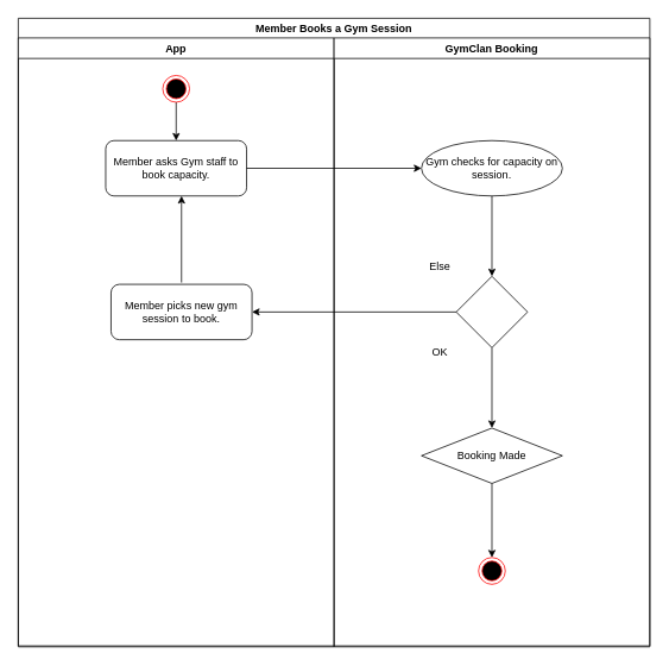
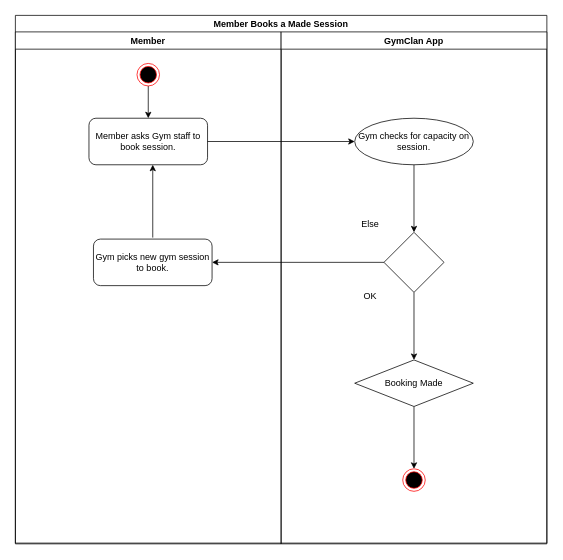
  <mxCell id="0" />
  <mxCell id="1" parent="0" />
- <mxCell id="2" value="Member Books a Gym Session" style="swimlane;" vertex="1" parent="1"><mxGeometry x="20" y="20" width="708" height="703" as="geometry"><mxRectangle x="65" y="340" width="203" height="23" as="alternateBounds" /></mxGeometry></mxCell>
- <mxCell id="3" value="App" style="swimlane;startSize=23;" vertex="1" parent="2"><mxGeometry y="22" width="354" height="682" as="geometry" /></mxCell>
+ <mxCell id="2" value="Member Books a Made Session" style="swimlane;" vertex="1" parent="1"><mxGeometry x="20" y="20" width="708" height="703" as="geometry"><mxRectangle x="65" y="340" width="203" height="23" as="alternateBounds" /></mxGeometry></mxCell>
+ <mxCell id="3" value="Member" style="swimlane;startSize=23;" vertex="1" parent="2"><mxGeometry y="22" width="354" height="682" as="geometry" /></mxCell>
  <mxCell id="4" style="edgeStyle=orthogonalEdgeStyle;rounded=0;orthogonalLoop=1;jettySize=auto;html=1;exitX=0.5;exitY=1;exitDx=0;exitDy=0;" edge="1" parent="3" source="5" target="6"><mxGeometry relative="1" as="geometry" /></mxCell>
  <mxCell id="5" value="" style="ellipse;html=1;shape=endState;fillColor=#000000;strokeColor=#ff0000;" vertex="1" parent="3"><mxGeometry x="162" y="42" width="30" height="30" as="geometry" /></mxCell>
- <mxCell id="6" value="Member asks Gym staff to book capacity." style="rounded=1;whiteSpace=wrap;html=1;" vertex="1" parent="3"><mxGeometry x="98" y="115" width="158" height="62" as="geometry" /></mxCell>
- <mxCell id="7" value="Member picks new gym session to book." style="rounded=1;whiteSpace=wrap;html=1;" vertex="1" parent="3"><mxGeometry x="104" y="276" width="158" height="62" as="geometry" /></mxCell>
- <mxCell id="8" value="GymClan Booking" style="swimlane;" vertex="1" parent="2"><mxGeometry x="354" y="22" width="354" height="682" as="geometry" /></mxCell>
+ <mxCell id="6" value="Member asks Gym staff to book session." style="rounded=1;whiteSpace=wrap;html=1;" vertex="1" parent="3"><mxGeometry x="98" y="115" width="158" height="62" as="geometry" /></mxCell>
+ <mxCell id="7" value="Gym picks new gym session to book." style="rounded=1;whiteSpace=wrap;html=1;" vertex="1" parent="3"><mxGeometry x="104" y="276" width="158" height="62" as="geometry" /></mxCell>
+ <mxCell id="8" value="GymClan App" style="swimlane;" vertex="1" parent="2"><mxGeometry x="354" y="22" width="354" height="682" as="geometry" /></mxCell>
  <mxCell id="9" value="" style="ellipse;html=1;shape=endState;fillColor=#000000;strokeColor=#ff0000;" vertex="1" parent="8"><mxGeometry x="162" y="582" width="30" height="30" as="geometry" /></mxCell>
  <mxCell id="10" style="edgeStyle=orthogonalEdgeStyle;rounded=0;orthogonalLoop=1;jettySize=auto;html=1;exitX=0.5;exitY=1;exitDx=0;exitDy=0;" edge="1" parent="8" source="11" target="13"><mxGeometry relative="1" as="geometry" /></mxCell>
  <mxCell id="11" value="Gym checks for capacity on session." style="ellipse;whiteSpace=wrap;html=1;" vertex="1" parent="8"><mxGeometry x="98" y="115" width="158" height="62" as="geometry" /></mxCell>
  <mxCell id="12" style="edgeStyle=orthogonalEdgeStyle;rounded=0;orthogonalLoop=1;jettySize=auto;html=1;exitX=0.5;exitY=1;exitDx=0;exitDy=0;entryX=0.5;entryY=0;entryDx=0;entryDy=0;" edge="1" parent="8" source="13" target="17"><mxGeometry relative="1" as="geometry" /></mxCell>
  <mxCell id="13" value="" style="rhombus;whiteSpace=wrap;html=1;" vertex="1" parent="8"><mxGeometry x="137" y="267" width="80" height="80" as="geometry" /></mxCell>
  <mxCell id="14" value="Else" style="text;html=1;strokeColor=none;fillColor=none;align=center;verticalAlign=middle;whiteSpace=wrap;rounded=0;" vertex="1" parent="8"><mxGeometry x="89" y="236" width="60" height="39" as="geometry" /></mxCell>
  <mxCell id="15" value="OK" style="text;html=1;strokeColor=none;fillColor=none;align=center;verticalAlign=middle;whiteSpace=wrap;rounded=0;" vertex="1" parent="8"><mxGeometry x="89" y="332" width="60" height="39" as="geometry" /></mxCell>
  <mxCell id="16" style="edgeStyle=orthogonalEdgeStyle;rounded=0;orthogonalLoop=1;jettySize=auto;html=1;exitX=0.5;exitY=1;exitDx=0;exitDy=0;entryX=0.5;entryY=0;entryDx=0;entryDy=0;" edge="1" parent="8" source="17" target="9"><mxGeometry relative="1" as="geometry" /></mxCell>
  <mxCell id="17" value="Booking Made" style="rhombus;whiteSpace=wrap;html=1;" vertex="1" parent="8"><mxGeometry x="98" y="437" width="158" height="62" as="geometry" /></mxCell>
  <mxCell id="18" style="edgeStyle=orthogonalEdgeStyle;rounded=0;orthogonalLoop=1;jettySize=auto;html=1;exitX=1;exitY=0.5;exitDx=0;exitDy=0;entryX=0;entryY=0.5;entryDx=0;entryDy=0;" edge="1" parent="2" source="6" target="11"><mxGeometry relative="1" as="geometry" /></mxCell>
  <mxCell id="19" style="edgeStyle=orthogonalEdgeStyle;rounded=0;orthogonalLoop=1;jettySize=auto;html=1;exitX=0;exitY=0.5;exitDx=0;exitDy=0;" edge="1" parent="2" source="13" target="7"><mxGeometry relative="1" as="geometry" /></mxCell>
  <mxCell id="20" style="edgeStyle=orthogonalEdgeStyle;rounded=0;orthogonalLoop=1;jettySize=auto;html=1;" edge="1" parent="1"><mxGeometry relative="1" as="geometry"><mxPoint x="203" y="219" as="targetPoint" /><mxPoint x="203" y="316" as="sourcePoint" /></mxGeometry></mxCell>
